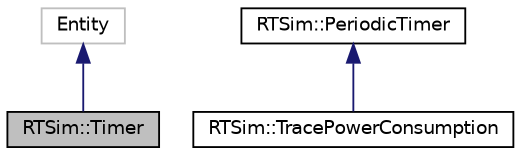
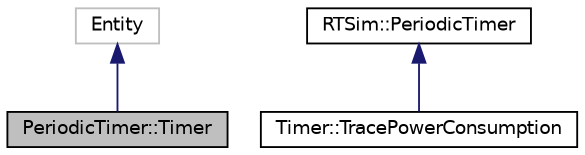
  digraph {
    node [color=black fillcolor=white fontname=Helvetica fontsize=10 shape=record style=filled]
    edge [color=midnightblue dir=back fontname=Helvetica fontsize=10 labelfontname=Helvetica labelfontsize=10 style=solid]
-   n1 [fillcolor=grey75 fontcolor=black height=0.2 label="RTSim::Timer" width=0.4]
+   n1 [fillcolor=grey75 fontcolor=black height=0.2 label="PeriodicTimer::Timer" width=0.4]
    n2 [height=0.2 label="RTSim::PeriodicTimer" width=0.4]
-   n3 [height=0.2 label="RTSim::TracePowerConsumption" width=0.4]
+   n3 [height=0.2 label="Timer::TracePowerConsumption" width=0.4]
    n4 [color=grey75 height=0.2 label=Entity width=0.4]
    n2 -> n3
    n4 -> n1
  }
